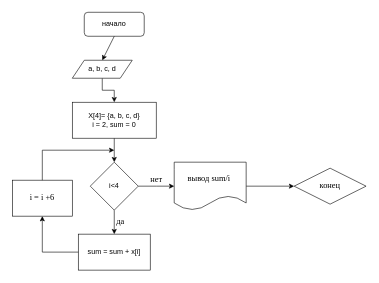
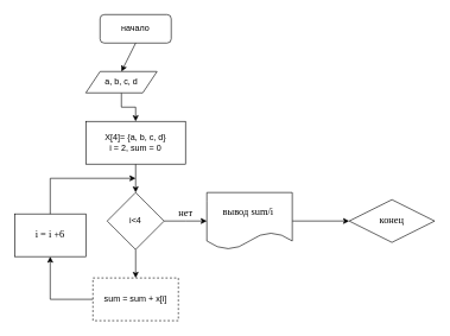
  <mxCell id="0" />
  <mxCell id="1" parent="0" />
  <mxCell id="2" value="начало" style="rounded=1;whiteSpace=wrap;html=1;" vertex="1" parent="1"><mxGeometry x="140" y="20" width="100" height="40" as="geometry" /></mxCell>
  <mxCell id="3" value="" style="endArrow=classic;html=1;rounded=0;exitX=0.5;exitY=1;exitDx=0;exitDy=0;entryX=0.5;entryY=0;entryDx=0;entryDy=0;" edge="1" parent="1" source="2" target="5"><mxGeometry width="50" height="50" relative="1" as="geometry"><mxPoint x="370" y="240" as="sourcePoint" /><mxPoint x="190" y="90" as="targetPoint" /></mxGeometry></mxCell>
  <mxCell id="4" value="" style="edgeStyle=orthogonalEdgeStyle;rounded=0;orthogonalLoop=1;jettySize=auto;html=1;" edge="1" parent="1" source="5" target="7"><mxGeometry relative="1" as="geometry" /></mxCell>
  <mxCell id="5" value="а, b, c, d" style="shape=parallelogram;perimeter=parallelogramPerimeter;whiteSpace=wrap;html=1;fixedSize=1;" vertex="1" parent="1"><mxGeometry x="120" y="100" width="100" height="30" as="geometry" /></mxCell>
  <mxCell id="6" value="" style="edgeStyle=orthogonalEdgeStyle;rounded=0;orthogonalLoop=1;jettySize=auto;html=1;fontFamily=Times New Roman;fontSize=14;" edge="1" parent="1" source="7" target="10"><mxGeometry relative="1" as="geometry" /></mxCell>
  <mxCell id="7" value="X[4]= {a, b, c, d}&lt;br&gt;i = 2, sum = 0" style="whiteSpace=wrap;html=1;" vertex="1" parent="1"><mxGeometry x="120" y="170" width="140" height="60" as="geometry" /></mxCell>
  <mxCell id="8" value="" style="edgeStyle=orthogonalEdgeStyle;rounded=0;orthogonalLoop=1;jettySize=auto;html=1;fontFamily=Times New Roman;fontSize=14;" edge="1" parent="1" source="10"><mxGeometry relative="1" as="geometry"><mxPoint x="290" y="310" as="targetPoint" /></mxGeometry></mxCell>
  <mxCell id="9" value="" style="edgeStyle=orthogonalEdgeStyle;rounded=0;orthogonalLoop=1;jettySize=auto;html=1;fontFamily=Times New Roman;fontSize=14;" edge="1" parent="1" source="10" target="14"><mxGeometry relative="1" as="geometry" /></mxCell>
  <mxCell id="10" value="i&amp;lt;4" style="rhombus;whiteSpace=wrap;html=1;" vertex="1" parent="1"><mxGeometry x="150" y="270" width="80" height="80" as="geometry" /></mxCell>
  <mxCell id="11" value="" style="edgeStyle=orthogonalEdgeStyle;rounded=0;orthogonalLoop=1;jettySize=auto;html=1;fontFamily=Times New Roman;fontSize=14;" edge="1" parent="1" source="12" target="13"><mxGeometry relative="1" as="geometry" /></mxCell>
  <mxCell id="12" value="вывод sum/i&amp;nbsp;" style="shape=document;whiteSpace=wrap;html=1;boundedLbl=1;fontFamily=Times New Roman;fontSize=14;" vertex="1" parent="1"><mxGeometry x="290" y="270" width="120" height="80" as="geometry" /></mxCell>
  <mxCell id="13" value="конец" style="rhombus;whiteSpace=wrap;html=1;fontSize=14;fontFamily=Times New Roman;" vertex="1" parent="1"><mxGeometry x="490" y="280" width="120" height="60" as="geometry" /></mxCell>
- <mxCell id="14" value="sum = sum + x[i]" style="whiteSpace=wrap;html=1;" vertex="1" parent="1"><mxGeometry x="130" y="390" width="120" height="60" as="geometry" /></mxCell>
+ <mxCell id="14" value="sum = sum + x[i]" style="whiteSpace=wrap;html=1;dashed=1;" vertex="1" parent="1"><mxGeometry x="130" y="390" width="120" height="60" as="geometry" /></mxCell>
  <mxCell id="15" value="нет" style="text;html=1;align=center;verticalAlign=middle;resizable=0;points=[];autosize=1;strokeColor=none;fillColor=none;fontSize=14;fontFamily=Times New Roman;" vertex="1" parent="1"><mxGeometry x="240" y="285" width="40" height="30" as="geometry" /></mxCell>
- <mxCell id="16" value="да" style="text;html=1;align=center;verticalAlign=middle;resizable=0;points=[];autosize=1;strokeColor=none;fillColor=none;fontSize=14;fontFamily=Times New Roman;" vertex="1" parent="1"><mxGeometry x="180" y="355" width="40" height="30" as="geometry" /></mxCell>
  <mxCell id="17" value="" style="endArrow=classic;html=1;rounded=0;fontFamily=Times New Roman;fontSize=14;exitX=0;exitY=0.5;exitDx=0;exitDy=0;" edge="1" parent="1" source="14"><mxGeometry width="50" height="50" relative="1" as="geometry"><mxPoint x="450" y="440" as="sourcePoint" /><mxPoint x="70" y="360" as="targetPoint" /><Array as="points"><mxPoint x="70" y="420" /></Array></mxGeometry></mxCell>
  <mxCell id="18" value="i = i +6" style="rounded=0;whiteSpace=wrap;html=1;fontFamily=Times New Roman;fontSize=14;" vertex="1" parent="1"><mxGeometry x="20" y="300" width="100" height="60" as="geometry" /></mxCell>
  <mxCell id="19" value="" style="endArrow=classic;html=1;rounded=0;fontFamily=Times New Roman;fontSize=14;exitX=0.5;exitY=0;exitDx=0;exitDy=0;" edge="1" parent="1" source="18"><mxGeometry width="50" height="50" relative="1" as="geometry"><mxPoint x="80" y="270" as="sourcePoint" /><mxPoint x="190" y="250" as="targetPoint" /><Array as="points"><mxPoint x="70" y="250" /></Array></mxGeometry></mxCell>
